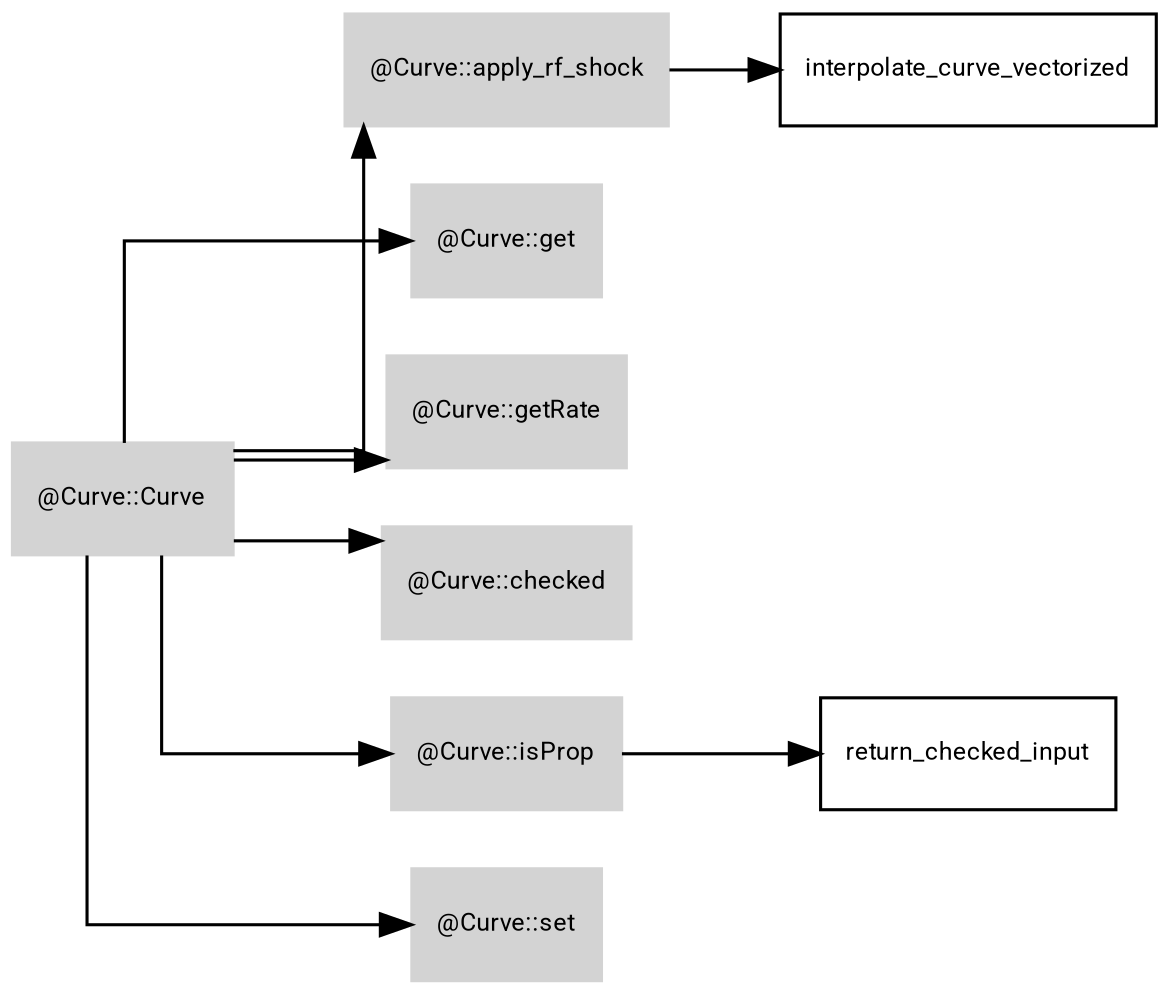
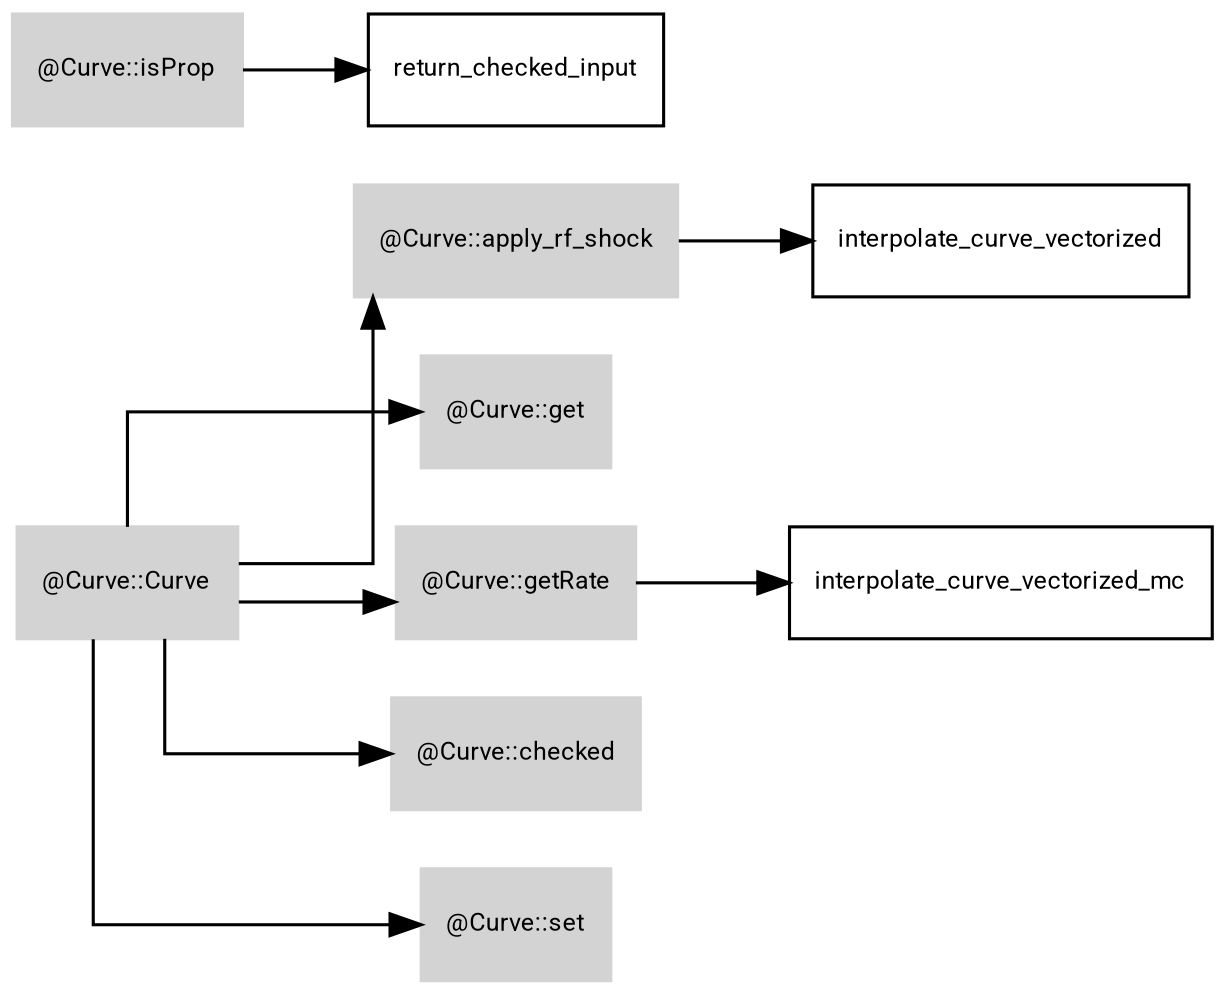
  digraph {
    fontname=Roboto
    fontsize=8
    rankdir=LR
    splines=ortho
    node [color=lightgrey fontname=Roboto fontsize=8 shape=record style=filled]
    edge [fontname=Roboto fontsize=8]
    "@Curve::Curve"
    "@Curve::apply_rf_shock"
    "@Curve::get"
    "@Curve::getRate"
    n5 [label="@Curve::checked"]
    "@Curve::isProp"
    "@Curve::set"
    interpolate_curve_vectorized [color="" style=""]
+   interpolate_curve_vectorized_mc [color="" style=""]
    return_checked_input [color="" style=""]
    subgraph sub_1 {
      label="@Curve"
      style=filled
      "@Curve::Curve"
      "@Curve::apply_rf_shock"
      "@Curve::get"
      "@Curve::getRate"
      n5
      "@Curve::isProp"
      "@Curve::set"
    }
    "@Curve::Curve" -> "@Curve::apply_rf_shock"
    "@Curve::Curve" -> "@Curve::get"
    "@Curve::Curve" -> "@Curve::getRate"
    "@Curve::Curve" -> n5
-   "@Curve::Curve" -> "@Curve::isProp"
    "@Curve::Curve" -> "@Curve::set"
    "@Curve::apply_rf_shock" -> interpolate_curve_vectorized
+   "@Curve::getRate" -> interpolate_curve_vectorized_mc
    "@Curve::isProp" -> return_checked_input
  }
